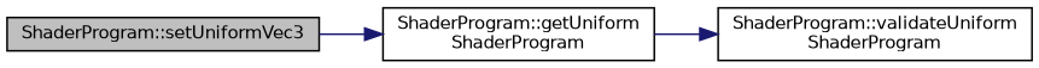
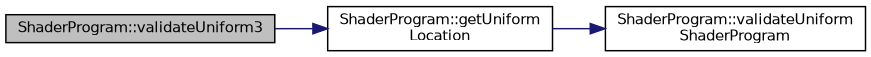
  digraph {
    rankdir=LR
    node [color=black fontname=Helvetica fontsize=10 shape=record]
    edge [color=midnightblue fontname=Helvetica fontsize=10 labelfontname=Helvetica labelfontsize=10 style=solid]
-   n1 [fillcolor=grey75 fontcolor=black height=0.2 label="ShaderProgram::setUniformVec3" style=filled width=0.4]
-   n2 [height=0.2 label="ShaderProgram::getUniform\lShaderProgram" width=0.4]
+   n1 [fillcolor=grey75 fontcolor=black height=0.2 label="ShaderProgram::validateUniform3" style=filled width=0.4]
+   n2 [height=0.2 label="ShaderProgram::getUniform\lLocation" width=0.4]
    n3 [height=0.2 label="ShaderProgram::validateUniform\lShaderProgram" width=0.4]
    n1 -> n2
    n2 -> n3
  }
